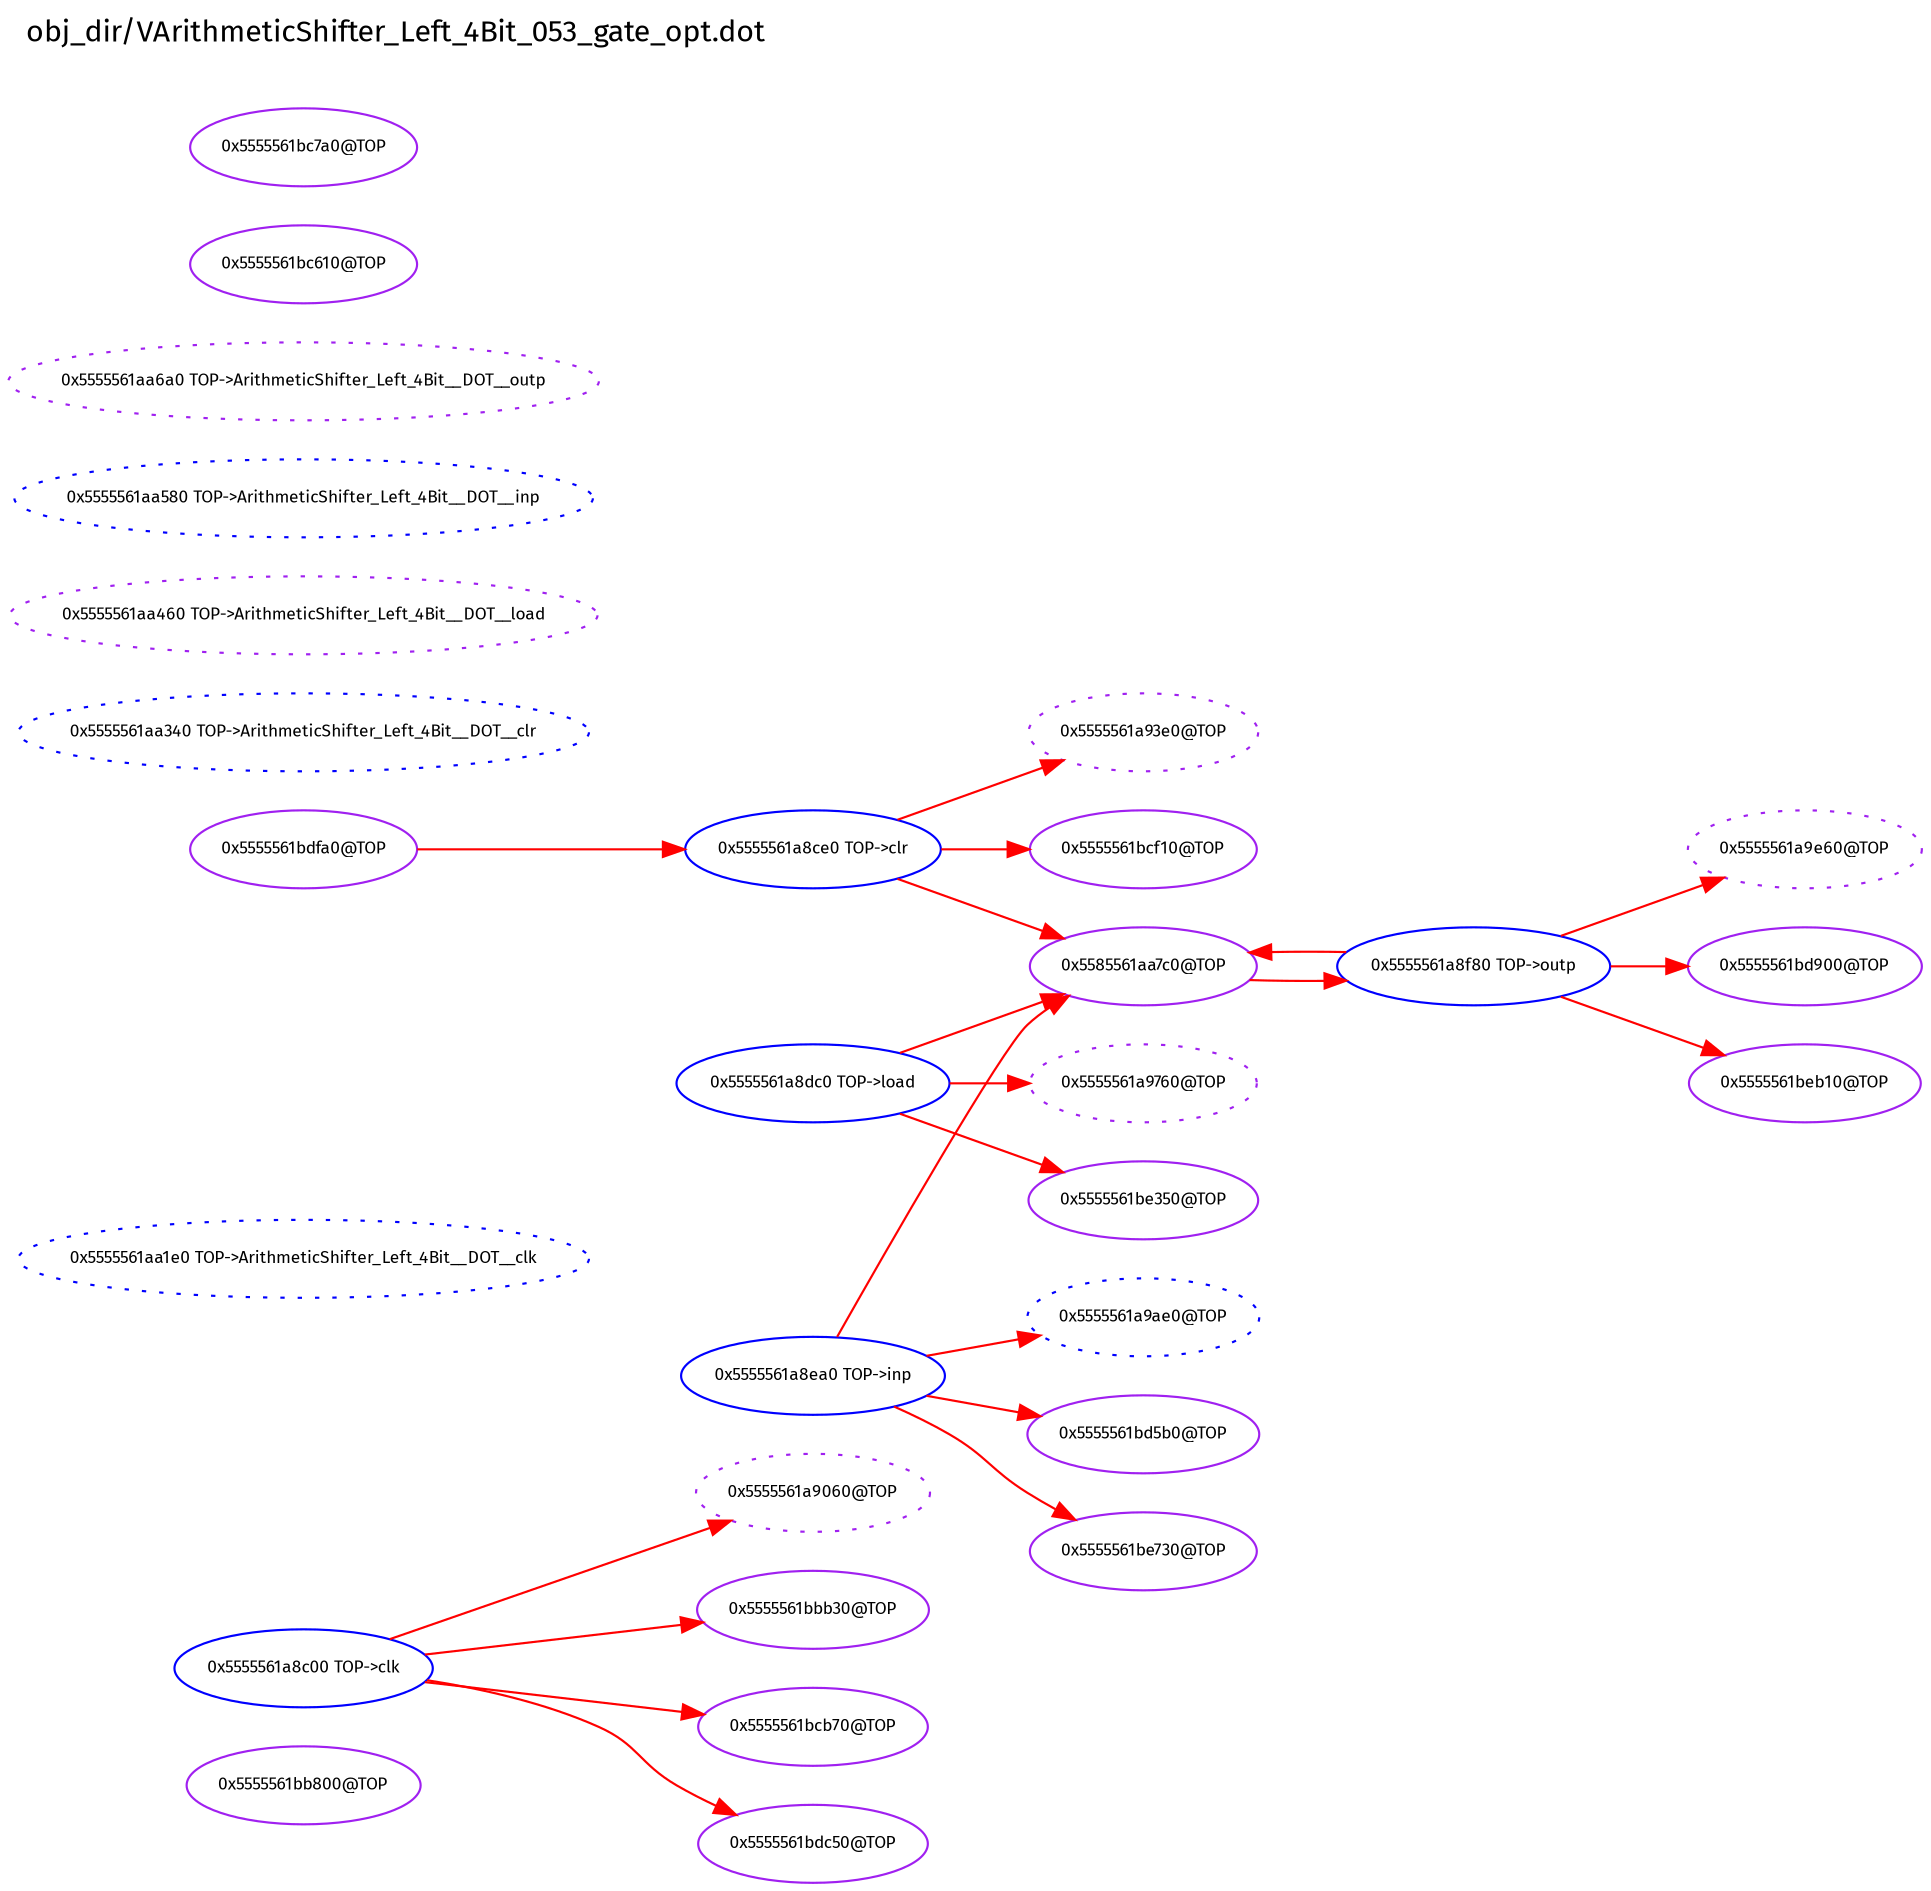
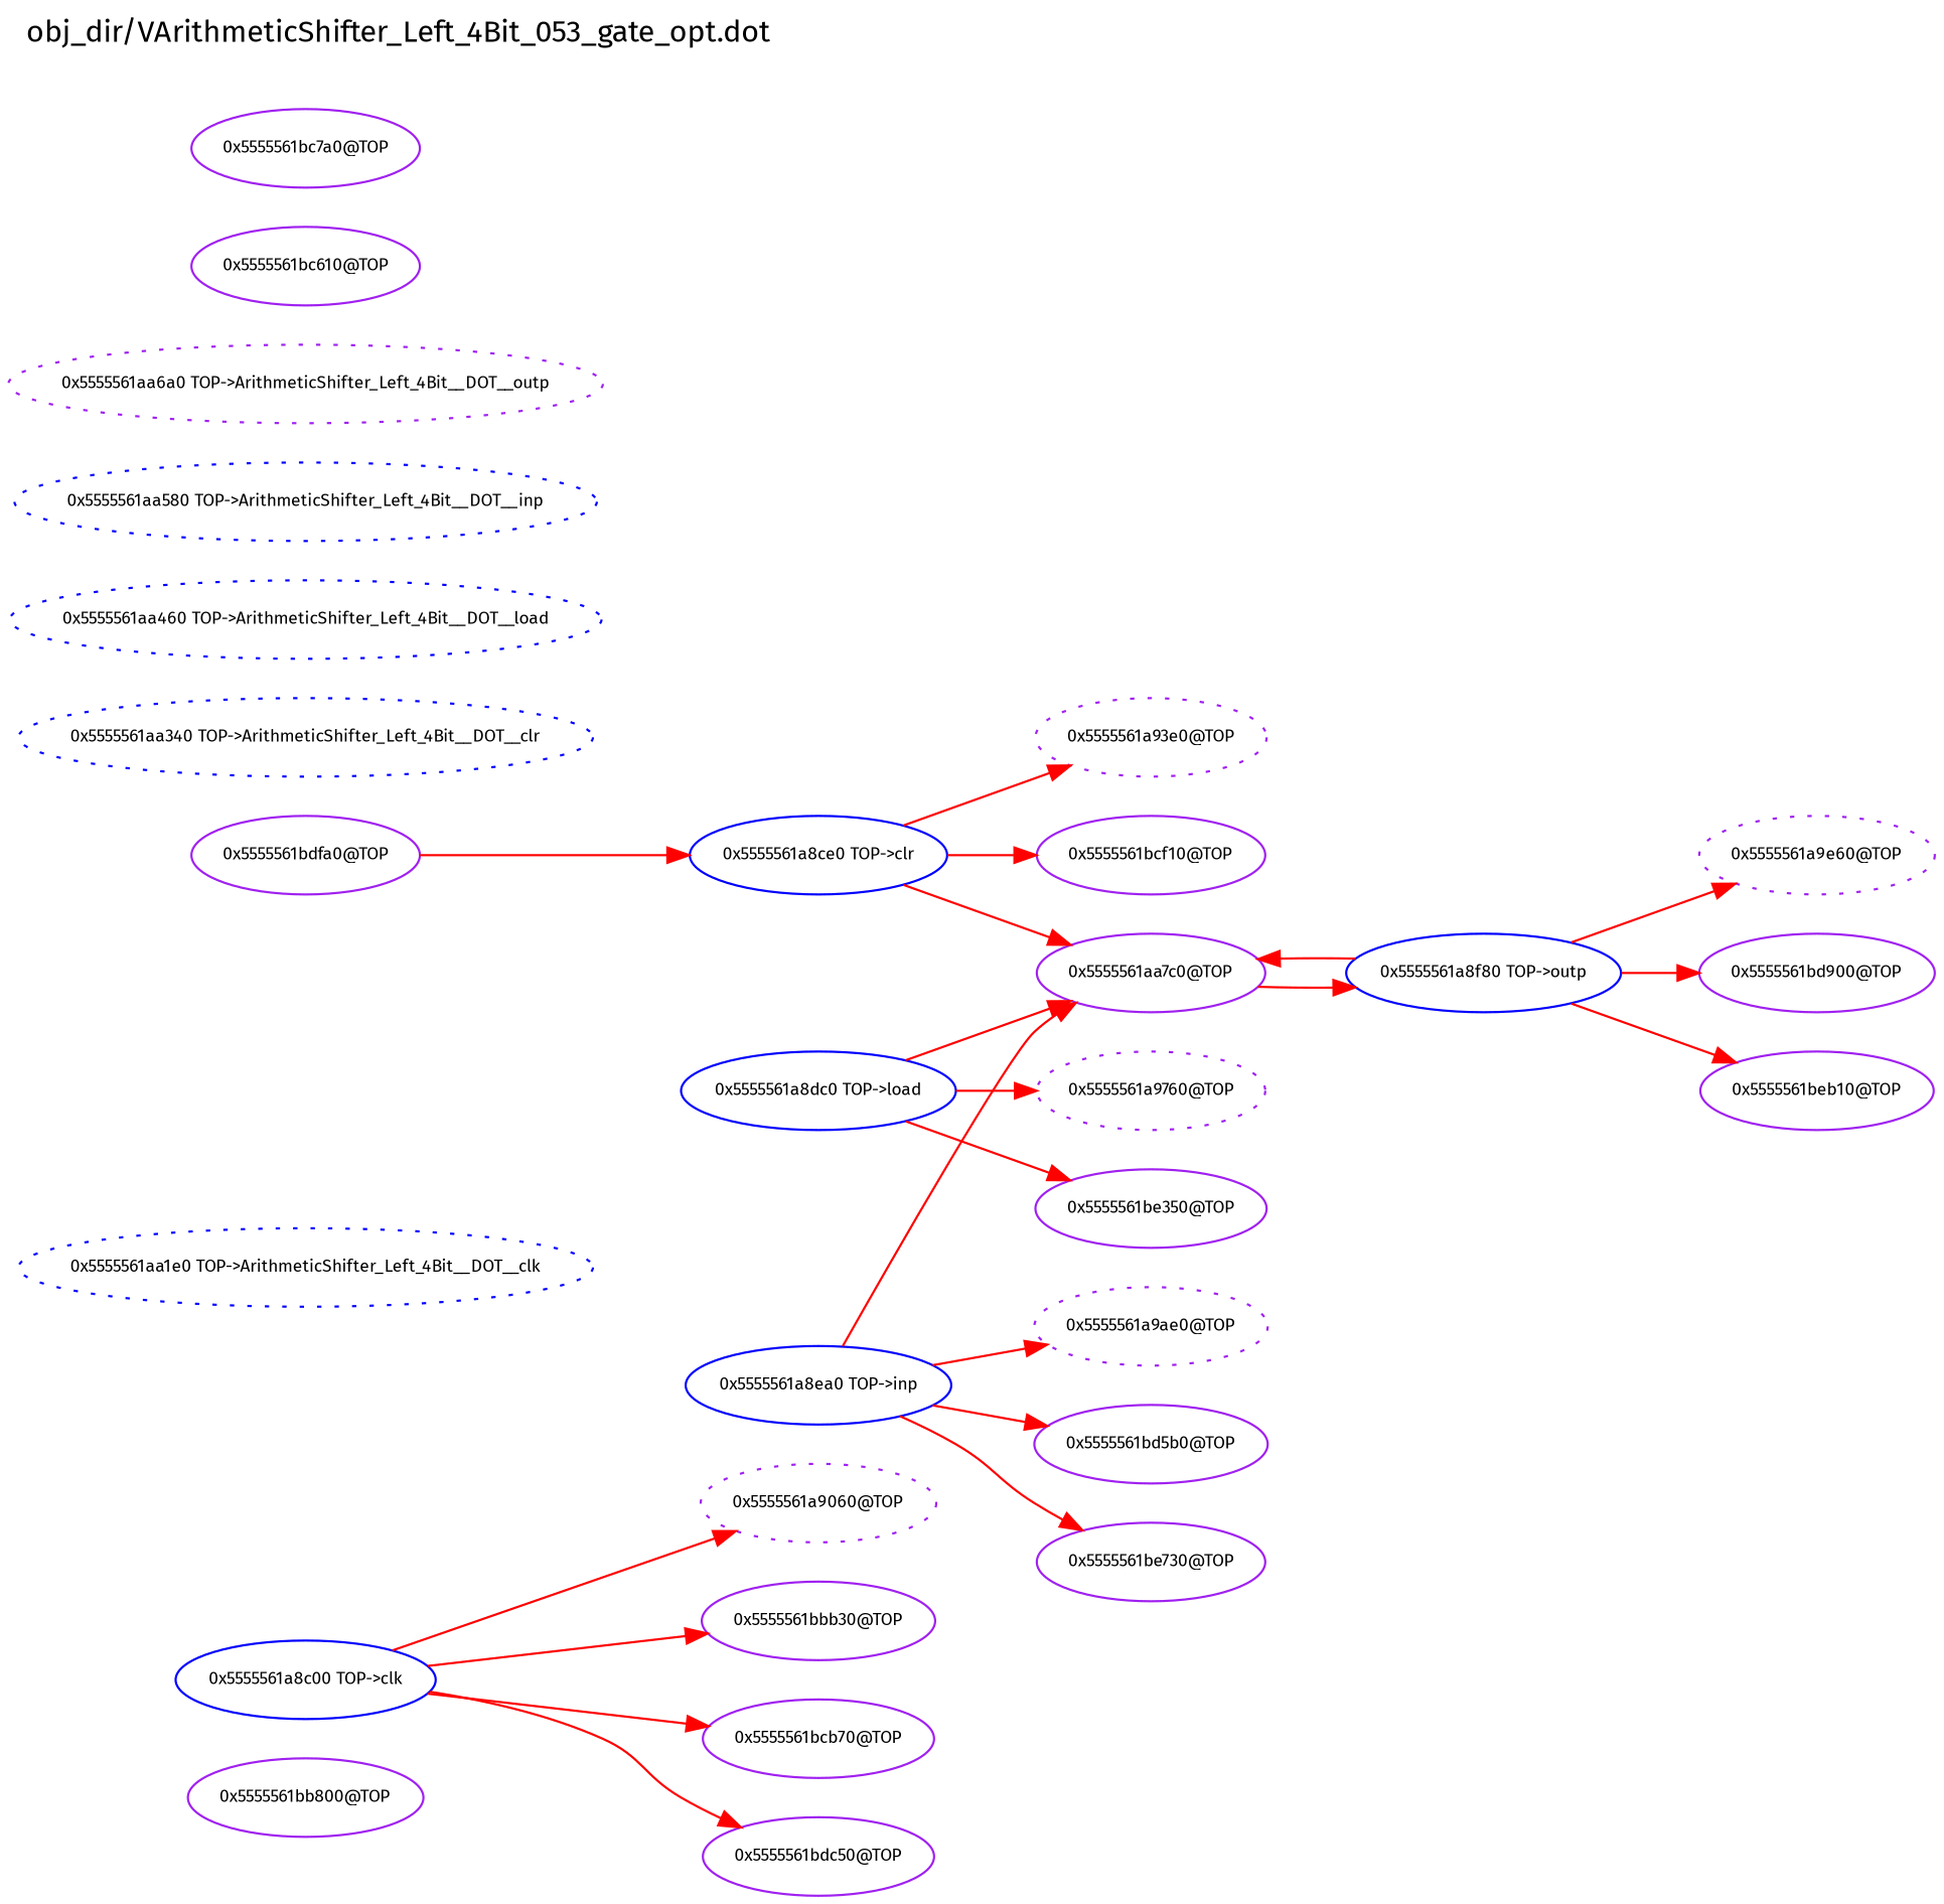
  digraph {
    fontname="Fira Sans"
    label="obj_dir/VArithmeticShifter_Left_4Bit_053_gate_opt.dot"
    labeljust=l
    labelloc=t
    rankdir=LR
    node [color=purple fontname="Fira Sans" fontsize=8]
    edge [color=red fontname="Fira Sans" fontsize=8 weight=1]
    n1 [label="0x5555561bb800@TOP"]
    n2 [label="0x5555561a9060@TOP" style=dotted]
    n3 [color=blue label="0x5555561a8c00 TOP->clk"]
    n4 [label="0x5555561bbb30@TOP"]
    n5 [label="0x5555561bcb70@TOP"]
    n6 [label="0x5555561bdc50@TOP"]
    n7 [color=blue label="0x5555561aa1e0 TOP->ArithmeticShifter_Left_4Bit__DOT__clk" style=dotted]
    n8 [label="0x5555561a93e0@TOP" style=dotted]
    n9 [color=blue label="0x5555561a8ce0 TOP->clr"]
-   n10 [label="0x5585561aa7c0@TOP"]
+   n10 [label="0x5555561aa7c0@TOP"]
    n11 [label="0x5555561bcf10@TOP"]
    n12 [color=blue label="0x5555561a8f80 TOP->outp"]
    n13 [label="0x5555561bdfa0@TOP"]
    n14 [color=blue label="0x5555561aa340 TOP->ArithmeticShifter_Left_4Bit__DOT__clr" style=dotted]
    n15 [label="0x5555561a9760@TOP" style=dotted]
    n16 [color=blue label="0x5555561a8dc0 TOP->load"]
    n17 [label="0x5555561be350@TOP"]
-   n18 [label="0x5555561aa460 TOP->ArithmeticShifter_Left_4Bit__DOT__load" style=dotted]
-   n19 [color=blue label="0x5555561a9ae0@TOP" style=dotted]
+   n18 [color=blue label="0x5555561aa460 TOP->ArithmeticShifter_Left_4Bit__DOT__load" style=dotted]
+   n19 [label="0x5555561a9ae0@TOP" style=dotted]
    n20 [color=blue label="0x5555561a8ea0 TOP->inp"]
    n21 [label="0x5555561bd5b0@TOP"]
    n22 [label="0x5555561be730@TOP"]
    n23 [color=blue label="0x5555561aa580 TOP->ArithmeticShifter_Left_4Bit__DOT__inp" style=dotted]
    n24 [label="0x5555561a9e60@TOP" style=dotted]
    n25 [label="0x5555561bd900@TOP"]
    n26 [label="0x5555561beb10@TOP"]
    n27 [label="0x5555561aa6a0 TOP->ArithmeticShifter_Left_4Bit__DOT__outp" style=dotted]
    n28 [label="0x5555561bc610@TOP"]
    n29 [label="0x5555561bc7a0@TOP"]
    n3 -> n2
    n3 -> n4
    n3 -> n5
    n3 -> n6
    n9 -> n8
    n9 -> n10
    n9 -> n11
    n10 -> n12
    n12 -> n10 [weight=2]
    n12 -> n24
    n12 -> n25
    n12 -> n26
    n13 -> n9
    n16 -> n10
    n16 -> n15
    n16 -> n17
    n20 -> n10
    n20 -> n19
    n20 -> n21
    n20 -> n22
  }
